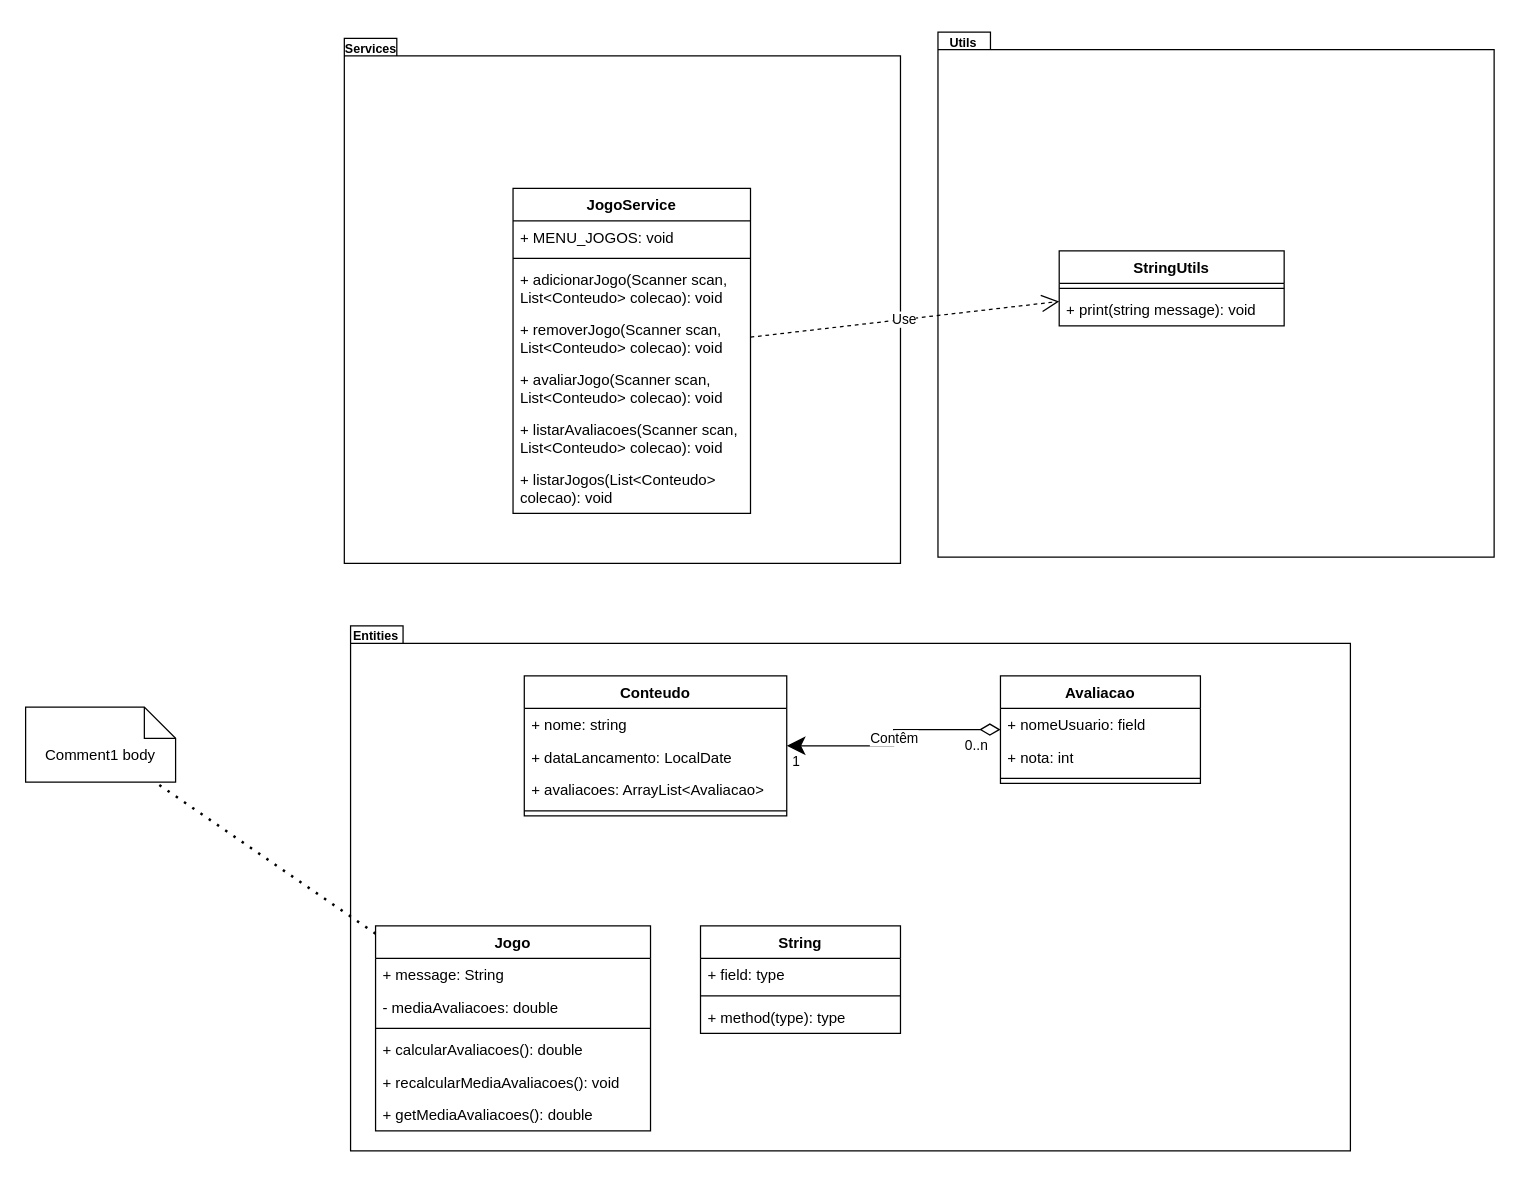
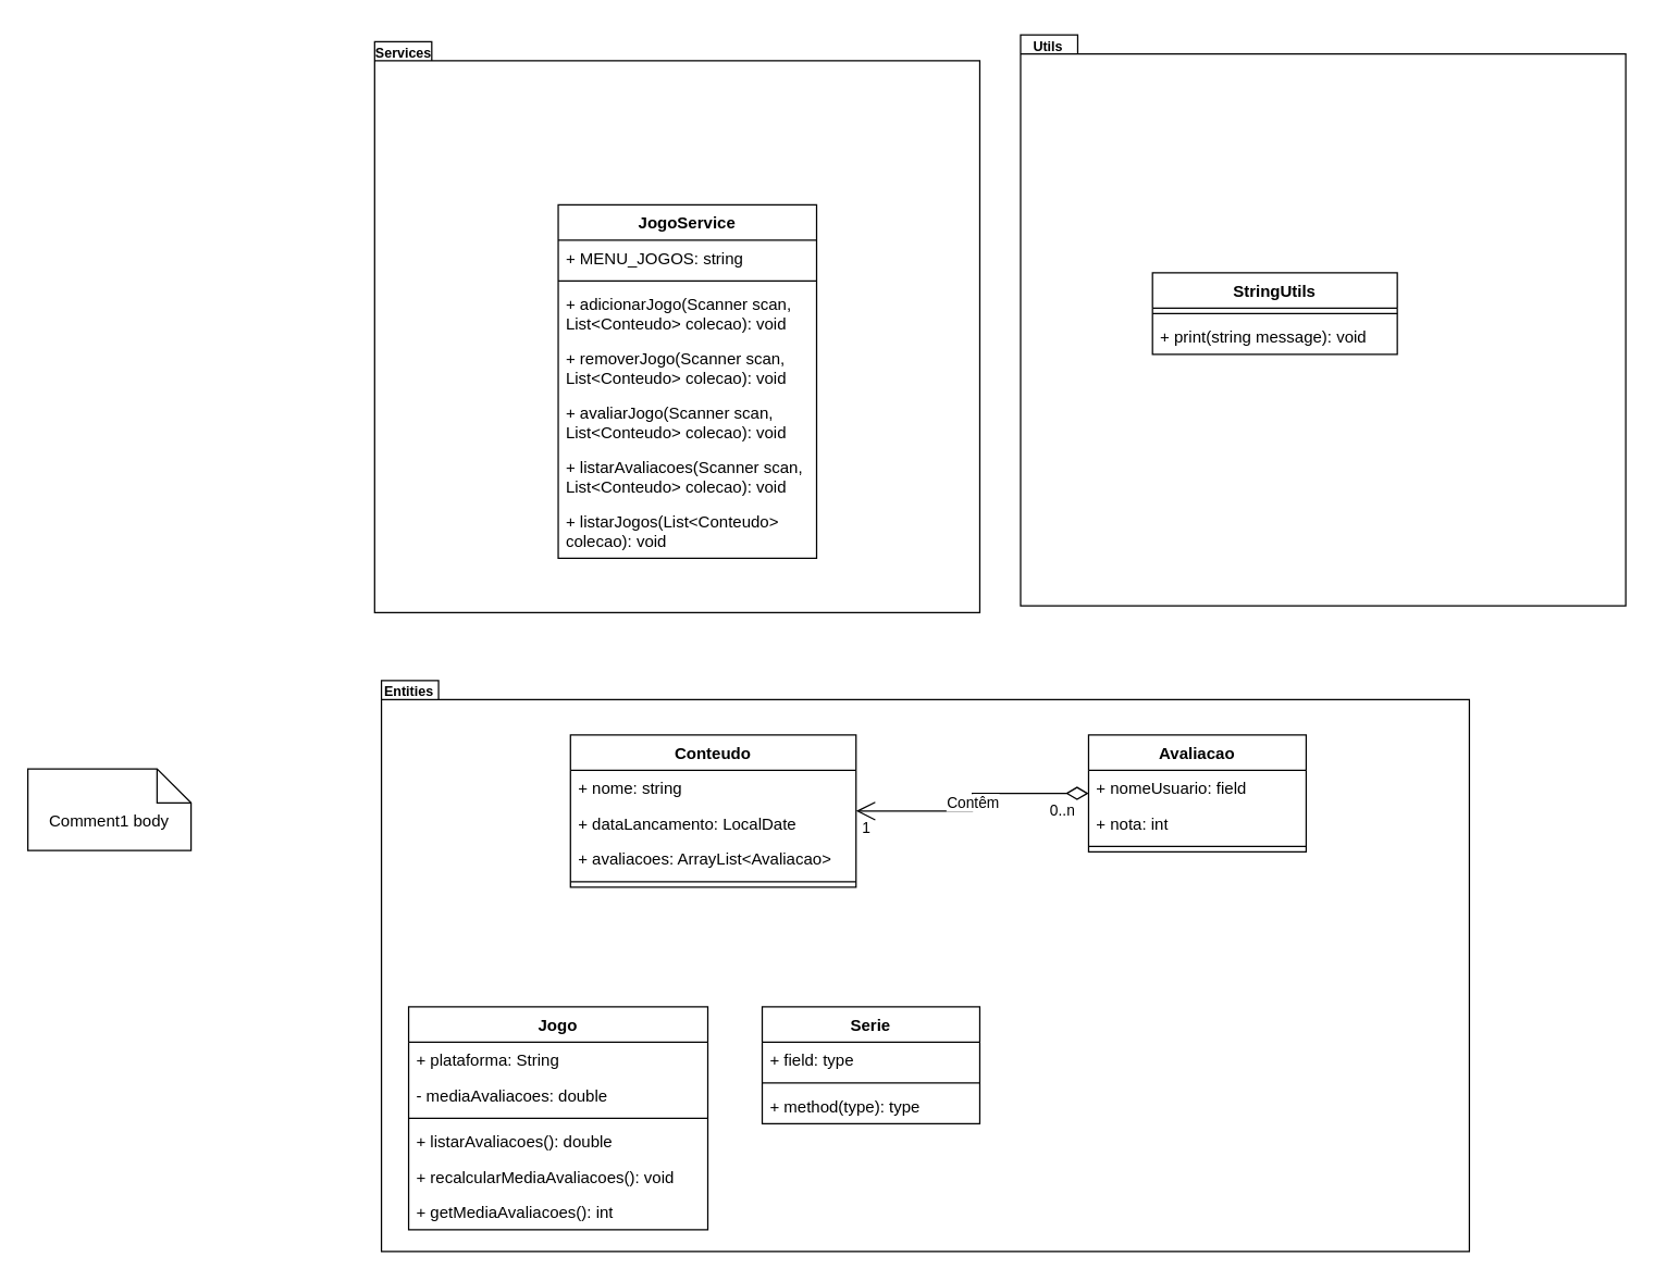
  <mxCell id="0" />
  <mxCell id="1" parent="0" />
  <mxCell id="2" value="" style="group" vertex="1" connectable="0" parent="1"><mxGeometry x="270" y="500" width="810" height="420" as="geometry" /></mxCell>
  <mxCell id="3" value="" style="shape=folder;fontStyle=1;spacingTop=10;tabWidth=40;tabHeight=14;tabPosition=left;html=1;whiteSpace=wrap;" vertex="1" parent="2"><mxGeometry x="10" width="800" height="420" as="geometry" /></mxCell>
  <mxCell id="4" value="Entities" style="text;align=center;fontStyle=1;verticalAlign=middle;spacingLeft=3;spacingRight=3;strokeColor=none;rotatable=0;points=[[0,0.5],[1,0.5]];portConstraint=eastwest;html=1;fontSize=10;" vertex="1" parent="2"><mxGeometry y="-5" width="60" height="26.087" as="geometry" /></mxCell>
  <mxCell id="5" value="Conteudo" style="swimlane;fontStyle=1;align=center;verticalAlign=top;childLayout=stackLayout;horizontal=1;startSize=26;horizontalStack=0;resizeParent=1;resizeParentMax=0;resizeLast=0;collapsible=1;marginBottom=0;whiteSpace=wrap;html=1;" vertex="1" parent="2"><mxGeometry x="149" y="40" width="210" height="112" as="geometry" /></mxCell>
  <mxCell id="6" value="+ nome: string" style="text;strokeColor=none;fillColor=none;align=left;verticalAlign=top;spacingLeft=4;spacingRight=4;overflow=hidden;rotatable=0;points=[[0,0.5],[1,0.5]];portConstraint=eastwest;whiteSpace=wrap;html=1;" vertex="1" parent="5"><mxGeometry y="26" width="210" height="26" as="geometry" /></mxCell>
  <mxCell id="7" value="+ dataLancamento: LocalDate" style="text;strokeColor=none;fillColor=none;align=left;verticalAlign=top;spacingLeft=4;spacingRight=4;overflow=hidden;rotatable=0;points=[[0,0.5],[1,0.5]];portConstraint=eastwest;whiteSpace=wrap;html=1;" vertex="1" parent="5"><mxGeometry y="52" width="210" height="26" as="geometry" /></mxCell>
  <mxCell id="8" value="+ avaliacoes: ArrayList&amp;lt;Avaliacao&amp;gt;" style="text;strokeColor=none;fillColor=none;align=left;verticalAlign=top;spacingLeft=4;spacingRight=4;overflow=hidden;rotatable=0;points=[[0,0.5],[1,0.5]];portConstraint=eastwest;whiteSpace=wrap;html=1;" vertex="1" parent="5"><mxGeometry y="78" width="210" height="26" as="geometry" /></mxCell>
  <mxCell id="9" value="" style="line;strokeWidth=1;fillColor=none;align=left;verticalAlign=middle;spacingTop=-1;spacingLeft=3;spacingRight=3;rotatable=0;labelPosition=right;points=[];portConstraint=eastwest;strokeColor=inherit;" vertex="1" parent="5"><mxGeometry y="104" width="210" height="8" as="geometry" /></mxCell>
  <mxCell id="10" value="Jogo" style="swimlane;fontStyle=1;align=center;verticalAlign=top;childLayout=stackLayout;horizontal=1;startSize=26;horizontalStack=0;resizeParent=1;resizeParentMax=0;resizeLast=0;collapsible=1;marginBottom=0;whiteSpace=wrap;html=1;" vertex="1" parent="2"><mxGeometry x="30" y="240" width="220" height="164" as="geometry" /></mxCell>
- <mxCell id="11" value="+ message: String" style="text;strokeColor=none;fillColor=none;align=left;verticalAlign=top;spacingLeft=4;spacingRight=4;overflow=hidden;rotatable=0;points=[[0,0.5],[1,0.5]];portConstraint=eastwest;whiteSpace=wrap;html=1;" vertex="1" parent="10"><mxGeometry y="26" width="220" height="26" as="geometry" /></mxCell>
+ <mxCell id="11" value="+ plataforma: String" style="text;strokeColor=none;fillColor=none;align=left;verticalAlign=top;spacingLeft=4;spacingRight=4;overflow=hidden;rotatable=0;points=[[0,0.5],[1,0.5]];portConstraint=eastwest;whiteSpace=wrap;html=1;" vertex="1" parent="10"><mxGeometry y="26" width="220" height="26" as="geometry" /></mxCell>
  <mxCell id="12" value="- mediaAvaliacoes: double" style="text;strokeColor=none;fillColor=none;align=left;verticalAlign=top;spacingLeft=4;spacingRight=4;overflow=hidden;rotatable=0;points=[[0,0.5],[1,0.5]];portConstraint=eastwest;whiteSpace=wrap;html=1;" vertex="1" parent="10"><mxGeometry y="52" width="220" height="26" as="geometry" /></mxCell>
  <mxCell id="13" value="" style="line;strokeWidth=1;fillColor=none;align=left;verticalAlign=middle;spacingTop=-1;spacingLeft=3;spacingRight=3;rotatable=0;labelPosition=right;points=[];portConstraint=eastwest;strokeColor=inherit;" vertex="1" parent="10"><mxGeometry y="78" width="220" height="8" as="geometry" /></mxCell>
- <mxCell id="14" value="+ calcularAvaliacoes(): double" style="text;strokeColor=none;fillColor=none;align=left;verticalAlign=top;spacingLeft=4;spacingRight=4;overflow=hidden;rotatable=0;points=[[0,0.5],[1,0.5]];portConstraint=eastwest;whiteSpace=wrap;html=1;" vertex="1" parent="10"><mxGeometry y="86" width="220" height="26" as="geometry" /></mxCell>
+ <mxCell id="14" value="+ listarAvaliacoes(): double" style="text;strokeColor=none;fillColor=none;align=left;verticalAlign=top;spacingLeft=4;spacingRight=4;overflow=hidden;rotatable=0;points=[[0,0.5],[1,0.5]];portConstraint=eastwest;whiteSpace=wrap;html=1;" vertex="1" parent="10"><mxGeometry y="86" width="220" height="26" as="geometry" /></mxCell>
  <mxCell id="15" value="+ recalcularMediaAvaliacoes(): void" style="text;strokeColor=none;fillColor=none;align=left;verticalAlign=top;spacingLeft=4;spacingRight=4;overflow=hidden;rotatable=0;points=[[0,0.5],[1,0.5]];portConstraint=eastwest;whiteSpace=wrap;html=1;" vertex="1" parent="10"><mxGeometry y="112" width="220" height="26" as="geometry" /></mxCell>
- <mxCell id="16" value="+ getMediaAvaliacoes(): double" style="text;strokeColor=none;fillColor=none;align=left;verticalAlign=top;spacingLeft=4;spacingRight=4;overflow=hidden;rotatable=0;points=[[0,0.5],[1,0.5]];portConstraint=eastwest;whiteSpace=wrap;html=1;" vertex="1" parent="10"><mxGeometry y="138" width="220" height="26" as="geometry" /></mxCell>
- <mxCell id="17" value="String" style="swimlane;fontStyle=1;align=center;verticalAlign=top;childLayout=stackLayout;horizontal=1;startSize=26;horizontalStack=0;resizeParent=1;resizeParentMax=0;resizeLast=0;collapsible=1;marginBottom=0;whiteSpace=wrap;html=1;" vertex="1" parent="2"><mxGeometry x="290" y="240" width="160" height="86" as="geometry" /></mxCell>
+ <mxCell id="16" value="+ getMediaAvaliacoes(): int" style="text;strokeColor=none;fillColor=none;align=left;verticalAlign=top;spacingLeft=4;spacingRight=4;overflow=hidden;rotatable=0;points=[[0,0.5],[1,0.5]];portConstraint=eastwest;whiteSpace=wrap;html=1;" vertex="1" parent="10"><mxGeometry y="138" width="220" height="26" as="geometry" /></mxCell>
+ <mxCell id="17" value="Serie" style="swimlane;fontStyle=1;align=center;verticalAlign=top;childLayout=stackLayout;horizontal=1;startSize=26;horizontalStack=0;resizeParent=1;resizeParentMax=0;resizeLast=0;collapsible=1;marginBottom=0;whiteSpace=wrap;html=1;" vertex="1" parent="2"><mxGeometry x="290" y="240" width="160" height="86" as="geometry" /></mxCell>
  <mxCell id="18" value="+ field: type" style="text;strokeColor=none;fillColor=none;align=left;verticalAlign=top;spacingLeft=4;spacingRight=4;overflow=hidden;rotatable=0;points=[[0,0.5],[1,0.5]];portConstraint=eastwest;whiteSpace=wrap;html=1;" vertex="1" parent="17"><mxGeometry y="26" width="160" height="26" as="geometry" /></mxCell>
  <mxCell id="19" value="" style="line;strokeWidth=1;fillColor=none;align=left;verticalAlign=middle;spacingTop=-1;spacingLeft=3;spacingRight=3;rotatable=0;labelPosition=right;points=[];portConstraint=eastwest;strokeColor=inherit;" vertex="1" parent="17"><mxGeometry y="52" width="160" height="8" as="geometry" /></mxCell>
  <mxCell id="20" value="+ method(type): type" style="text;strokeColor=none;fillColor=none;align=left;verticalAlign=top;spacingLeft=4;spacingRight=4;overflow=hidden;rotatable=0;points=[[0,0.5],[1,0.5]];portConstraint=eastwest;whiteSpace=wrap;html=1;" vertex="1" parent="17"><mxGeometry y="60" width="160" height="26" as="geometry" /></mxCell>
  <mxCell id="21" value="Avaliacao" style="swimlane;fontStyle=1;align=center;verticalAlign=top;childLayout=stackLayout;horizontal=1;startSize=26;horizontalStack=0;resizeParent=1;resizeParentMax=0;resizeLast=0;collapsible=1;marginBottom=0;whiteSpace=wrap;html=1;" vertex="1" parent="2"><mxGeometry x="530" y="40" width="160" height="86" as="geometry" /></mxCell>
  <mxCell id="22" value="+ nomeUsuario: field" style="text;strokeColor=none;fillColor=none;align=left;verticalAlign=top;spacingLeft=4;spacingRight=4;overflow=hidden;rotatable=0;points=[[0,0.5],[1,0.5]];portConstraint=eastwest;whiteSpace=wrap;html=1;" vertex="1" parent="21"><mxGeometry y="26" width="160" height="26" as="geometry" /></mxCell>
  <mxCell id="23" value="+ nota: int" style="text;strokeColor=none;fillColor=none;align=left;verticalAlign=top;spacingLeft=4;spacingRight=4;overflow=hidden;rotatable=0;points=[[0,0.5],[1,0.5]];portConstraint=eastwest;whiteSpace=wrap;html=1;" vertex="1" parent="21"><mxGeometry y="52" width="160" height="26" as="geometry" /></mxCell>
  <mxCell id="24" value="" style="line;strokeWidth=1;fillColor=none;align=left;verticalAlign=middle;spacingTop=-1;spacingLeft=3;spacingRight=3;rotatable=0;labelPosition=right;points=[];portConstraint=eastwest;strokeColor=inherit;" vertex="1" parent="21"><mxGeometry y="78" width="160" height="8" as="geometry" /></mxCell>
- <mxCell id="25" value="Contêm" style="endArrow=classic;html=1;endSize=12;startArrow=diamondThin;startSize=14;startFill=0;edgeStyle=orthogonalEdgeStyle;rounded=0;" edge="1" parent="2" source="21" target="5"><mxGeometry relative="1" as="geometry"><mxPoint x="370" y="210" as="sourcePoint" /><mxPoint x="530" y="210" as="targetPoint" /></mxGeometry></mxCell>
+ <mxCell id="25" value="Contêm" style="endArrow=open;html=1;endSize=12;startArrow=diamondThin;startSize=14;startFill=0;edgeStyle=orthogonalEdgeStyle;rounded=0;" edge="1" parent="2" source="21" target="5"><mxGeometry relative="1" as="geometry"><mxPoint x="370" y="210" as="sourcePoint" /><mxPoint x="530" y="210" as="targetPoint" /></mxGeometry></mxCell>
  <mxCell id="26" value="0..n" style="edgeLabel;resizable=0;html=1;align=left;verticalAlign=top;" connectable="0" vertex="1" parent="25"><mxGeometry x="-1" relative="1" as="geometry"><mxPoint x="-30" as="offset" /></mxGeometry></mxCell>
  <mxCell id="27" value="1" style="edgeLabel;resizable=0;html=1;align=right;verticalAlign=top;" connectable="0" vertex="1" parent="25"><mxGeometry x="1" relative="1" as="geometry"><mxPoint x="11" as="offset" /></mxGeometry></mxCell>
  <mxCell id="28" value="Comment1 body" style="shape=note2;boundedLbl=1;whiteSpace=wrap;html=1;size=25;verticalAlign=top;align=center;" vertex="1" parent="1"><mxGeometry x="20" y="565" width="120" height="60" as="geometry" /></mxCell>
- <mxCell id="29" value="" style="endArrow=none;dashed=1;html=1;dashPattern=1 3;strokeWidth=2;rounded=0;" edge="1" parent="1" source="10" target="28"><mxGeometry width="50" height="50" relative="1" as="geometry"><mxPoint x="290" y="680" as="sourcePoint" /><mxPoint x="340" y="630" as="targetPoint" /></mxGeometry></mxCell>
  <mxCell id="30" value="" style="group" vertex="1" connectable="0" parent="1"><mxGeometry x="266" y="25" width="454" height="425" as="geometry" /></mxCell>
  <mxCell id="31" value="" style="shape=folder;fontStyle=1;spacingTop=10;tabWidth=40;tabHeight=14;tabPosition=left;html=1;whiteSpace=wrap;" vertex="1" parent="30"><mxGeometry x="9" y="5" width="445" height="420" as="geometry" /></mxCell>
  <mxCell id="32" value="Services" style="text;align=center;fontStyle=1;verticalAlign=middle;spacingLeft=3;spacingRight=3;strokeColor=none;rotatable=0;points=[[0,0.5],[1,0.5]];portConstraint=eastwest;html=1;fontSize=10;" vertex="1" parent="30"><mxGeometry width="60" height="26.087" as="geometry" /></mxCell>
  <mxCell id="33" value="JogoService" style="swimlane;fontStyle=1;align=center;verticalAlign=top;childLayout=stackLayout;horizontal=1;startSize=26;horizontalStack=0;resizeParent=1;resizeParentMax=0;resizeLast=0;collapsible=1;marginBottom=0;whiteSpace=wrap;html=1;" vertex="1" parent="1"><mxGeometry x="410" y="150" width="190" height="260" as="geometry" /></mxCell>
- <mxCell id="34" value="+ MENU_JOGOS: void" style="text;strokeColor=none;fillColor=none;align=left;verticalAlign=top;spacingLeft=4;spacingRight=4;overflow=hidden;rotatable=0;points=[[0,0.5],[1,0.5]];portConstraint=eastwest;whiteSpace=wrap;html=1;" vertex="1" parent="33"><mxGeometry y="26" width="190" height="26" as="geometry" /></mxCell>
+ <mxCell id="34" value="+ MENU_JOGOS: string" style="text;strokeColor=none;fillColor=none;align=left;verticalAlign=top;spacingLeft=4;spacingRight=4;overflow=hidden;rotatable=0;points=[[0,0.5],[1,0.5]];portConstraint=eastwest;whiteSpace=wrap;html=1;" vertex="1" parent="33"><mxGeometry y="26" width="190" height="26" as="geometry" /></mxCell>
  <mxCell id="35" value="" style="line;strokeWidth=1;fillColor=none;align=left;verticalAlign=middle;spacingTop=-1;spacingLeft=3;spacingRight=3;rotatable=0;labelPosition=right;points=[];portConstraint=eastwest;strokeColor=inherit;" vertex="1" parent="33"><mxGeometry y="52" width="190" height="8" as="geometry" /></mxCell>
  <mxCell id="36" value="+ adicionarJogo(Scanner scan, &lt;br&gt;List&amp;lt;Conteudo&amp;gt; colecao): void" style="text;strokeColor=none;fillColor=none;align=left;verticalAlign=top;spacingLeft=4;spacingRight=4;overflow=hidden;rotatable=0;points=[[0,0.5],[1,0.5]];portConstraint=eastwest;whiteSpace=wrap;html=1;" vertex="1" parent="33"><mxGeometry y="60" width="190" height="40" as="geometry" /></mxCell>
  <mxCell id="37" value="+ removerJogo(Scanner scan, &lt;br&gt;List&amp;lt;Conteudo&amp;gt; colecao): void" style="text;strokeColor=none;fillColor=none;align=left;verticalAlign=top;spacingLeft=4;spacingRight=4;overflow=hidden;rotatable=0;points=[[0,0.5],[1,0.5]];portConstraint=eastwest;whiteSpace=wrap;html=1;" vertex="1" parent="33"><mxGeometry y="100" width="190" height="40" as="geometry" /></mxCell>
  <mxCell id="38" value="+ avaliarJogo(Scanner scan, &lt;br&gt;List&amp;lt;Conteudo&amp;gt; colecao): void" style="text;strokeColor=none;fillColor=none;align=left;verticalAlign=top;spacingLeft=4;spacingRight=4;overflow=hidden;rotatable=0;points=[[0,0.5],[1,0.5]];portConstraint=eastwest;whiteSpace=wrap;html=1;" vertex="1" parent="33"><mxGeometry y="140" width="190" height="40" as="geometry" /></mxCell>
  <mxCell id="39" value="+ listarAvaliacoes(Scanner scan, &lt;br&gt;List&amp;lt;Conteudo&amp;gt; colecao): void" style="text;strokeColor=none;fillColor=none;align=left;verticalAlign=top;spacingLeft=4;spacingRight=4;overflow=hidden;rotatable=0;points=[[0,0.5],[1,0.5]];portConstraint=eastwest;whiteSpace=wrap;html=1;" vertex="1" parent="33"><mxGeometry y="180" width="190" height="40" as="geometry" /></mxCell>
  <mxCell id="40" value="+ listarJogos(List&amp;lt;Conteudo&amp;gt; colecao): void" style="text;strokeColor=none;fillColor=none;align=left;verticalAlign=top;spacingLeft=4;spacingRight=4;overflow=hidden;rotatable=0;points=[[0,0.5],[1,0.5]];portConstraint=eastwest;whiteSpace=wrap;html=1;" vertex="1" parent="33"><mxGeometry y="220" width="190" height="40" as="geometry" /></mxCell>
  <mxCell id="41" value="" style="group" vertex="1" connectable="0" parent="1"><mxGeometry x="740" y="20" width="455" height="425" as="geometry" /></mxCell>
  <mxCell id="42" value="" style="shape=folder;fontStyle=1;spacingTop=10;tabWidth=40;tabHeight=14;tabPosition=left;html=1;whiteSpace=wrap;" vertex="1" parent="41"><mxGeometry x="10" y="5" width="445" height="420" as="geometry" /></mxCell>
  <mxCell id="43" value="Utils" style="text;align=center;fontStyle=1;verticalAlign=middle;spacingLeft=3;spacingRight=3;strokeColor=none;rotatable=0;points=[[0,0.5],[1,0.5]];portConstraint=eastwest;html=1;fontSize=10;" vertex="1" parent="41"><mxGeometry width="60" height="26.087" as="geometry" /></mxCell>
  <mxCell id="44" value="StringUtils" style="swimlane;fontStyle=1;align=center;verticalAlign=top;childLayout=stackLayout;horizontal=1;startSize=26;horizontalStack=0;resizeParent=1;resizeParentMax=0;resizeLast=0;collapsible=1;marginBottom=0;whiteSpace=wrap;html=1;" vertex="1" parent="1"><mxGeometry x="847" y="200" width="180" height="60" as="geometry" /></mxCell>
  <mxCell id="45" value="" style="line;strokeWidth=1;fillColor=none;align=left;verticalAlign=middle;spacingTop=-1;spacingLeft=3;spacingRight=3;rotatable=0;labelPosition=right;points=[];portConstraint=eastwest;strokeColor=inherit;" vertex="1" parent="44"><mxGeometry y="26" width="180" height="8" as="geometry" /></mxCell>
  <mxCell id="46" value="+ print(string message): void" style="text;strokeColor=none;fillColor=none;align=left;verticalAlign=top;spacingLeft=4;spacingRight=4;overflow=hidden;rotatable=0;points=[[0,0.5],[1,0.5]];portConstraint=eastwest;whiteSpace=wrap;html=1;" vertex="1" parent="44"><mxGeometry y="34" width="180" height="26" as="geometry" /></mxCell>
- <mxCell id="47" value="Use" style="endArrow=open;endSize=12;dashed=1;html=1;rounded=0;" edge="1" parent="1" source="33" target="44"><mxGeometry width="160" relative="1" as="geometry"><mxPoint x="670" y="310" as="sourcePoint" /><mxPoint x="830" y="310" as="targetPoint" /></mxGeometry></mxCell>
